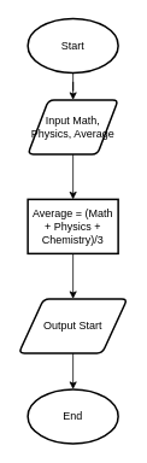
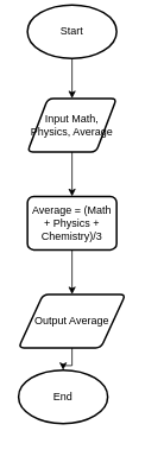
  <mxCell id="0" />
  <mxCell id="1" parent="0" />
  <mxCell id="2" style="edgeStyle=orthogonalEdgeStyle;rounded=0;orthogonalLoop=1;jettySize=auto;html=1;entryX=0.5;entryY=0;entryDx=0;entryDy=0;" edge="1" parent="1" source="3" target="5"><mxGeometry relative="1" as="geometry" /></mxCell>
- <mxCell id="3" value="Start" style="strokeWidth=2;html=1;shape=mxgraph.flowchart.start_1;whiteSpace=wrap;" vertex="1" parent="1"><mxGeometry x="30" y="20" width="100" height="60" as="geometry" /></mxCell>
+ <mxCell id="3" value="Start" style="strokeWidth=2;html=1;shape=mxgraph.flowchart.start_1;whiteSpace=wrap;" vertex="1" parent="1"><mxGeometry x="30" y="5" width="100" height="60" as="geometry" /></mxCell>
  <mxCell id="4" value="" style="edgeStyle=orthogonalEdgeStyle;rounded=0;orthogonalLoop=1;jettySize=auto;html=1;" edge="1" parent="1" source="5" target="7"><mxGeometry relative="1" as="geometry"><Array as="points"><mxPoint x="80" y="220" /><mxPoint x="80" y="220" /></Array></mxGeometry></mxCell>
  <mxCell id="5" value="Input Math, Physics, Average" style="shape=parallelogram;html=1;strokeWidth=2;perimeter=parallelogramPerimeter;whiteSpace=wrap;rounded=1;arcSize=12;size=0.23;align=center;" vertex="1" parent="1"><mxGeometry x="30" y="110" width="100" height="60" as="geometry" /></mxCell>
  <mxCell id="6" value="" style="edgeStyle=orthogonalEdgeStyle;rounded=0;orthogonalLoop=1;jettySize=auto;html=1;" edge="1" parent="1" source="7" target="9"><mxGeometry relative="1" as="geometry" /></mxCell>
- <mxCell id="7" value="Average = (Math + Physics + Chemistry)/3" style="whiteSpace=wrap;html=1;absoluteArcSize=1;arcSize=14;strokeWidth=2;rounded=0;" vertex="1" parent="1"><mxGeometry x="30" y="220" width="100" height="60" as="geometry" /></mxCell>
+ <mxCell id="7" value="Average = (Math + Physics + Chemistry)/3" style="rounded=1;whiteSpace=wrap;html=1;absoluteArcSize=1;arcSize=14;strokeWidth=2;" vertex="1" parent="1"><mxGeometry x="30" y="220" width="100" height="60" as="geometry" /></mxCell>
  <mxCell id="8" value="" style="edgeStyle=orthogonalEdgeStyle;rounded=0;orthogonalLoop=1;jettySize=auto;html=1;" edge="1" parent="1" source="9" target="10"><mxGeometry relative="1" as="geometry" /></mxCell>
- <mxCell id="9" value="Output Start" style="shape=parallelogram;html=1;strokeWidth=2;perimeter=parallelogramPerimeter;whiteSpace=wrap;rounded=1;arcSize=12;size=0.23;" vertex="1" parent="1"><mxGeometry x="20" y="330" width="120" height="60" as="geometry" /></mxCell>
- <mxCell id="10" value="End" style="strokeWidth=2;html=1;shape=mxgraph.flowchart.start_1;whiteSpace=wrap;" vertex="1" parent="1"><mxGeometry x="30" y="430" width="100" height="60" as="geometry" /></mxCell>
+ <mxCell id="9" value="Output Average" style="shape=parallelogram;html=1;strokeWidth=2;perimeter=parallelogramPerimeter;whiteSpace=wrap;rounded=1;arcSize=12;size=0.23;" vertex="1" parent="1"><mxGeometry x="20" y="330" width="120" height="60" as="geometry" /></mxCell>
+ <mxCell id="10" value="End" style="strokeWidth=2;html=1;shape=mxgraph.flowchart.start_1;whiteSpace=wrap;" vertex="1" parent="1"><mxGeometry x="20" y="415" width="100" height="60" as="geometry" /></mxCell>
